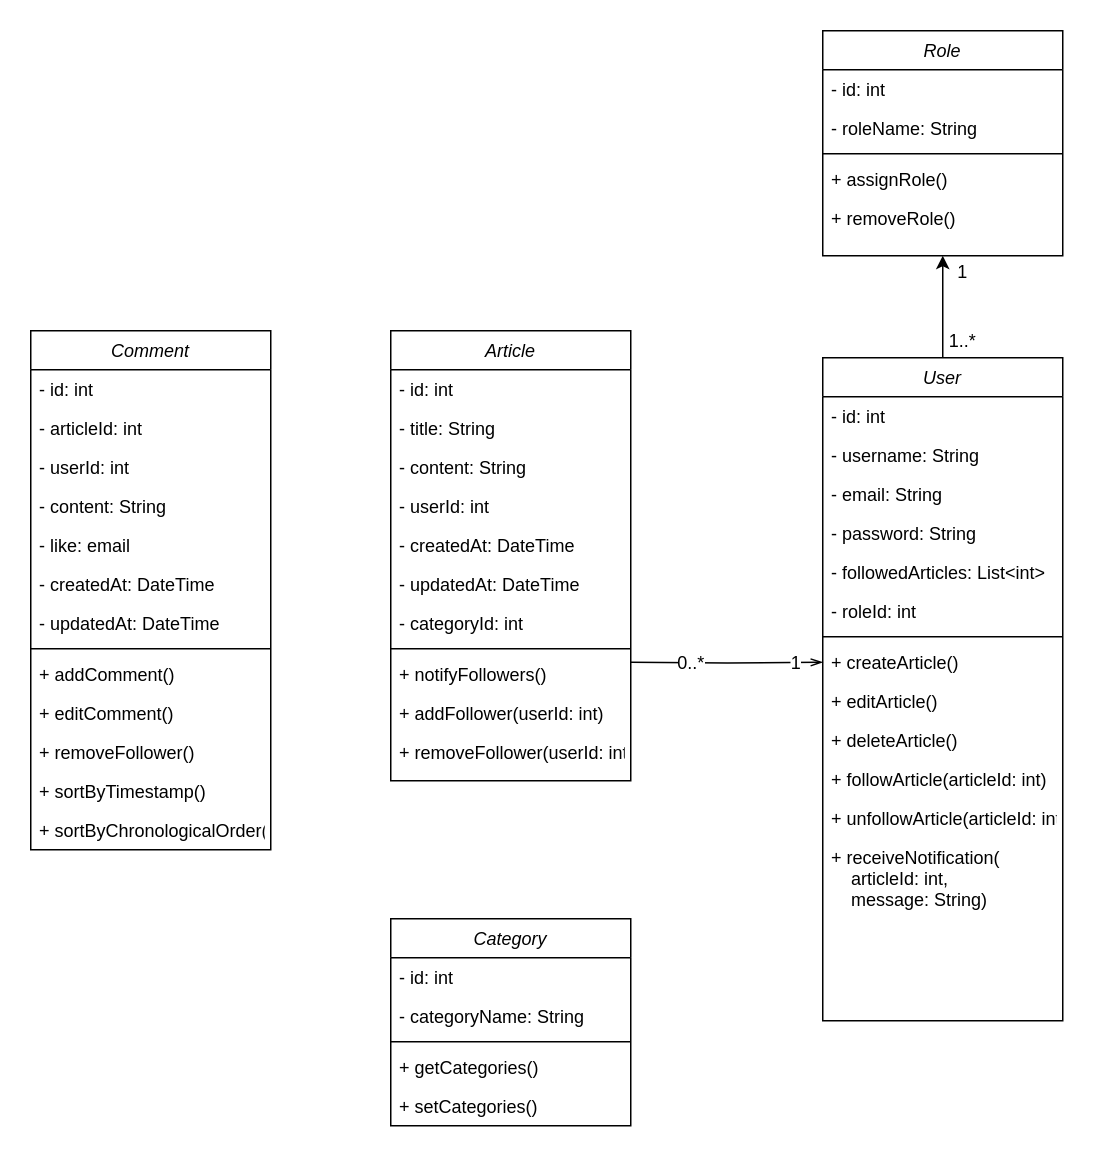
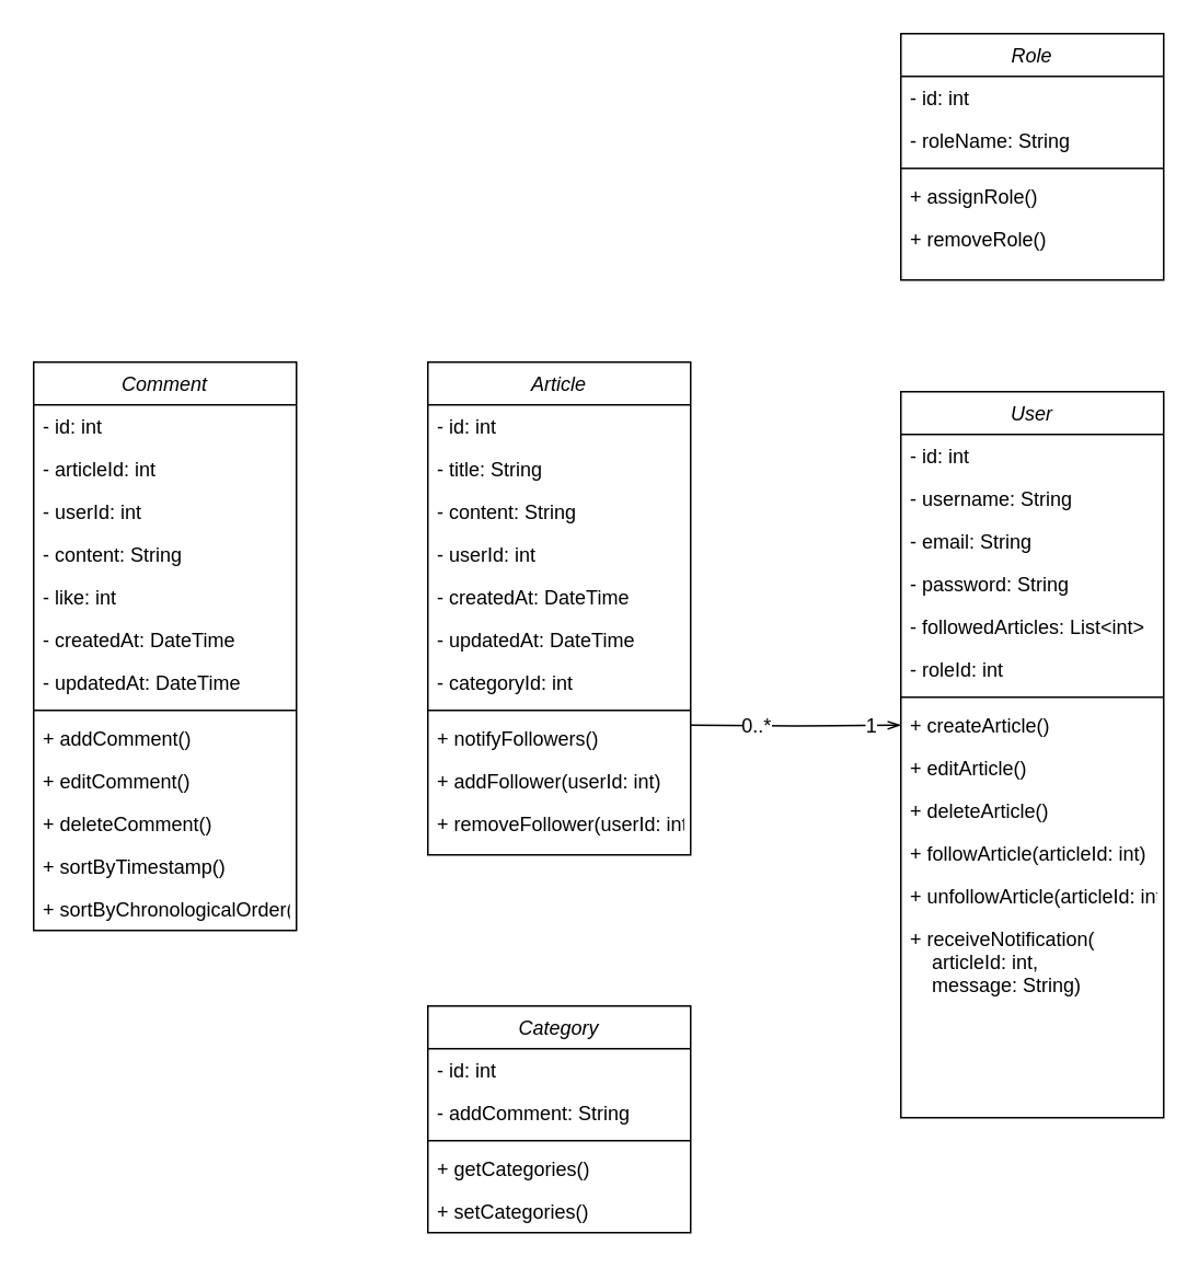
  <mxCell id="0" />
  <mxCell id="1" parent="0" />
- <mxCell id="2" value="" style="edgeStyle=orthogonalEdgeStyle;rounded=0;orthogonalLoop=1;jettySize=auto;html=1;" parent="1" source="5" target="54" edge="1"><mxGeometry relative="1" as="geometry" /></mxCell>
- <mxCell id="3" value="1..*" style="edgeLabel;html=1;align=center;verticalAlign=middle;resizable=0;points=[];fontSize=12;" vertex="1" connectable="0" parent="2"><mxGeometry x="-0.647" relative="1" as="geometry"><mxPoint x="12" as="offset" /></mxGeometry></mxCell>
- <mxCell id="4" value="1" style="edgeLabel;html=1;align=center;verticalAlign=middle;resizable=0;points=[];fontSize=12;" vertex="1" connectable="0" parent="2"><mxGeometry x="0.5" y="-2" relative="1" as="geometry"><mxPoint x="10" y="-7" as="offset" /></mxGeometry></mxCell>
  <mxCell id="5" value="User" style="swimlane;fontStyle=2;align=center;verticalAlign=top;childLayout=stackLayout;horizontal=1;startSize=26;horizontalStack=0;resizeParent=1;resizeLast=0;collapsible=1;marginBottom=0;rounded=0;shadow=0;strokeWidth=1;" parent="1" vertex="1"><mxGeometry x="548" y="238" width="160" height="442" as="geometry"><mxRectangle x="230" y="140" width="160" height="26" as="alternateBounds" /></mxGeometry></mxCell>
  <mxCell id="6" value="- id: int" style="text;align=left;verticalAlign=top;spacingLeft=4;spacingRight=4;overflow=hidden;rotatable=0;points=[[0,0.5],[1,0.5]];portConstraint=eastwest;" parent="5" vertex="1"><mxGeometry y="26" width="160" height="26" as="geometry" /></mxCell>
  <mxCell id="7" value="- username: String" style="text;align=left;verticalAlign=top;spacingLeft=4;spacingRight=4;overflow=hidden;rotatable=0;points=[[0,0.5],[1,0.5]];portConstraint=eastwest;rounded=0;shadow=0;html=0;" parent="5" vertex="1"><mxGeometry y="52" width="160" height="26" as="geometry" /></mxCell>
  <mxCell id="8" value="- email: String" style="text;align=left;verticalAlign=top;spacingLeft=4;spacingRight=4;overflow=hidden;rotatable=0;points=[[0,0.5],[1,0.5]];portConstraint=eastwest;rounded=0;shadow=0;html=0;" parent="5" vertex="1"><mxGeometry y="78" width="160" height="26" as="geometry" /></mxCell>
  <mxCell id="9" value="- password: String" style="text;align=left;verticalAlign=top;spacingLeft=4;spacingRight=4;overflow=hidden;rotatable=0;points=[[0,0.5],[1,0.5]];portConstraint=eastwest;rounded=0;shadow=0;html=0;" parent="5" vertex="1"><mxGeometry y="104" width="160" height="26" as="geometry" /></mxCell>
  <mxCell id="10" value="- followedArticles: List&lt;int&gt;" style="text;align=left;verticalAlign=top;spacingLeft=4;spacingRight=4;overflow=hidden;rotatable=0;points=[[0,0.5],[1,0.5]];portConstraint=eastwest;rounded=0;shadow=0;html=0;" vertex="1" parent="5"><mxGeometry y="130" width="160" height="26" as="geometry" /></mxCell>
  <mxCell id="11" value="- roleId: int" style="text;align=left;verticalAlign=top;spacingLeft=4;spacingRight=4;overflow=hidden;rotatable=0;points=[[0,0.5],[1,0.5]];portConstraint=eastwest;rounded=0;shadow=0;html=0;" parent="5" vertex="1"><mxGeometry y="156" width="160" height="26" as="geometry" /></mxCell>
  <mxCell id="12" value="" style="line;html=1;strokeWidth=1;align=left;verticalAlign=middle;spacingTop=-1;spacingLeft=3;spacingRight=3;rotatable=0;labelPosition=right;points=[];portConstraint=eastwest;" parent="5" vertex="1"><mxGeometry y="182" width="160" height="8" as="geometry" /></mxCell>
  <mxCell id="13" value="+ createArticle()" style="text;align=left;verticalAlign=top;spacingLeft=4;spacingRight=4;overflow=hidden;rotatable=0;points=[[0,0.5],[1,0.5]];portConstraint=eastwest;" parent="5" vertex="1"><mxGeometry y="190" width="160" height="26" as="geometry" /></mxCell>
  <mxCell id="14" value="+ editArticle()" style="text;align=left;verticalAlign=top;spacingLeft=4;spacingRight=4;overflow=hidden;rotatable=0;points=[[0,0.5],[1,0.5]];portConstraint=eastwest;" parent="5" vertex="1"><mxGeometry y="216" width="160" height="26" as="geometry" /></mxCell>
  <mxCell id="15" value="+ deleteArticle()" style="text;align=left;verticalAlign=top;spacingLeft=4;spacingRight=4;overflow=hidden;rotatable=0;points=[[0,0.5],[1,0.5]];portConstraint=eastwest;" parent="5" vertex="1"><mxGeometry y="242" width="160" height="26" as="geometry" /></mxCell>
  <mxCell id="16" value="+ followArticle(articleId: int)" style="text;align=left;verticalAlign=top;spacingLeft=4;spacingRight=4;overflow=hidden;rotatable=0;points=[[0,0.5],[1,0.5]];portConstraint=eastwest;" vertex="1" parent="5"><mxGeometry y="268" width="160" height="26" as="geometry" /></mxCell>
  <mxCell id="17" value="+ unfollowArticle(articleId: int)" style="text;align=left;verticalAlign=top;spacingLeft=4;spacingRight=4;overflow=hidden;rotatable=0;points=[[0,0.5],[1,0.5]];portConstraint=eastwest;" vertex="1" parent="5"><mxGeometry y="294" width="160" height="26" as="geometry" /></mxCell>
  <mxCell id="18" value="+ receiveNotification(&#10;    articleId: int, &#10;    message: String)" style="text;align=left;verticalAlign=top;spacingLeft=4;spacingRight=4;overflow=hidden;rotatable=0;points=[[0,0.5],[1,0.5]];portConstraint=eastwest;" vertex="1" parent="5"><mxGeometry y="320" width="160" height="44" as="geometry" /></mxCell>
  <mxCell id="19" value="Article" style="swimlane;fontStyle=2;align=center;verticalAlign=top;childLayout=stackLayout;horizontal=1;startSize=26;horizontalStack=0;resizeParent=1;resizeLast=0;collapsible=1;marginBottom=0;rounded=0;shadow=0;strokeWidth=1;" parent="1" vertex="1"><mxGeometry x="260" y="220" width="160" height="300" as="geometry"><mxRectangle x="230" y="140" width="160" height="26" as="alternateBounds" /></mxGeometry></mxCell>
  <mxCell id="20" value="- id: int" style="text;align=left;verticalAlign=top;spacingLeft=4;spacingRight=4;overflow=hidden;rotatable=0;points=[[0,0.5],[1,0.5]];portConstraint=eastwest;" parent="19" vertex="1"><mxGeometry y="26" width="160" height="26" as="geometry" /></mxCell>
  <mxCell id="21" value="- title: String" style="text;align=left;verticalAlign=top;spacingLeft=4;spacingRight=4;overflow=hidden;rotatable=0;points=[[0,0.5],[1,0.5]];portConstraint=eastwest;rounded=0;shadow=0;html=0;" parent="19" vertex="1"><mxGeometry y="52" width="160" height="26" as="geometry" /></mxCell>
  <mxCell id="22" value="- content: String" style="text;align=left;verticalAlign=top;spacingLeft=4;spacingRight=4;overflow=hidden;rotatable=0;points=[[0,0.5],[1,0.5]];portConstraint=eastwest;rounded=0;shadow=0;html=0;" parent="19" vertex="1"><mxGeometry y="78" width="160" height="26" as="geometry" /></mxCell>
  <mxCell id="23" value="- userId: int" style="text;align=left;verticalAlign=top;spacingLeft=4;spacingRight=4;overflow=hidden;rotatable=0;points=[[0,0.5],[1,0.5]];portConstraint=eastwest;rounded=0;shadow=0;html=0;" parent="19" vertex="1"><mxGeometry y="104" width="160" height="26" as="geometry" /></mxCell>
  <mxCell id="24" value="- createdAt: DateTime" style="text;align=left;verticalAlign=top;spacingLeft=4;spacingRight=4;overflow=hidden;rotatable=0;points=[[0,0.5],[1,0.5]];portConstraint=eastwest;rounded=0;shadow=0;html=0;" parent="19" vertex="1"><mxGeometry y="130" width="160" height="26" as="geometry" /></mxCell>
  <mxCell id="25" value="- updatedAt: DateTime" style="text;align=left;verticalAlign=top;spacingLeft=4;spacingRight=4;overflow=hidden;rotatable=0;points=[[0,0.5],[1,0.5]];portConstraint=eastwest;rounded=0;shadow=0;html=0;" parent="19" vertex="1"><mxGeometry y="156" width="160" height="26" as="geometry" /></mxCell>
  <mxCell id="26" value="- categoryId: int" style="text;align=left;verticalAlign=top;spacingLeft=4;spacingRight=4;overflow=hidden;rotatable=0;points=[[0,0.5],[1,0.5]];portConstraint=eastwest;rounded=0;shadow=0;html=0;" parent="19" vertex="1"><mxGeometry y="182" width="160" height="26" as="geometry" /></mxCell>
  <mxCell id="27" value="" style="line;html=1;strokeWidth=1;align=left;verticalAlign=middle;spacingTop=-1;spacingLeft=3;spacingRight=3;rotatable=0;labelPosition=right;points=[];portConstraint=eastwest;" parent="19" vertex="1"><mxGeometry y="208" width="160" height="8" as="geometry" /></mxCell>
  <mxCell id="28" value="+ notifyFollowers()" style="text;align=left;verticalAlign=top;spacingLeft=4;spacingRight=4;overflow=hidden;rotatable=0;points=[[0,0.5],[1,0.5]];portConstraint=eastwest;" parent="19" vertex="1"><mxGeometry y="216" width="160" height="26" as="geometry" /></mxCell>
  <mxCell id="29" value="+ addFollower(userId: int)" style="text;align=left;verticalAlign=top;spacingLeft=4;spacingRight=4;overflow=hidden;rotatable=0;points=[[0,0.5],[1,0.5]];portConstraint=eastwest;" vertex="1" parent="19"><mxGeometry y="242" width="160" height="26" as="geometry" /></mxCell>
  <mxCell id="30" value="+ removeFollower(userId: int)" style="text;align=left;verticalAlign=top;spacingLeft=4;spacingRight=4;overflow=hidden;rotatable=0;points=[[0,0.5],[1,0.5]];portConstraint=eastwest;" vertex="1" parent="19"><mxGeometry y="268" width="160" height="26" as="geometry" /></mxCell>
  <mxCell id="31" value="" style="edgeStyle=orthogonalEdgeStyle;rounded=0;orthogonalLoop=1;jettySize=auto;html=1;endArrow=openThin;endFill=0;shadow=0;" parent="1" target="13" edge="1"><mxGeometry relative="1" as="geometry"><mxPoint x="420" y="441" as="sourcePoint" /></mxGeometry></mxCell>
  <mxCell id="32" value="0..*" style="edgeLabel;html=1;align=center;verticalAlign=middle;resizable=0;points=[];fontSize=12;" vertex="1" connectable="0" parent="31"><mxGeometry x="-0.537" relative="1" as="geometry"><mxPoint x="10" as="offset" /></mxGeometry></mxCell>
  <mxCell id="33" value="1" style="edgeLabel;html=1;align=center;verticalAlign=middle;resizable=0;points=[];fontSize=12;" vertex="1" connectable="0" parent="31"><mxGeometry x="0.713" relative="1" as="geometry"><mxPoint as="offset" /></mxGeometry></mxCell>
  <mxCell id="34" value="Comment" style="swimlane;fontStyle=2;align=center;verticalAlign=top;childLayout=stackLayout;horizontal=1;startSize=26;horizontalStack=0;resizeParent=1;resizeLast=0;collapsible=1;marginBottom=0;rounded=0;shadow=0;strokeWidth=1;" parent="1" vertex="1"><mxGeometry x="20" y="220" width="160" height="346" as="geometry"><mxRectangle x="230" y="140" width="160" height="26" as="alternateBounds" /></mxGeometry></mxCell>
  <mxCell id="35" value="- id: int" style="text;align=left;verticalAlign=top;spacingLeft=4;spacingRight=4;overflow=hidden;rotatable=0;points=[[0,0.5],[1,0.5]];portConstraint=eastwest;" parent="34" vertex="1"><mxGeometry y="26" width="160" height="26" as="geometry" /></mxCell>
  <mxCell id="36" value="- articleId: int" style="text;align=left;verticalAlign=top;spacingLeft=4;spacingRight=4;overflow=hidden;rotatable=0;points=[[0,0.5],[1,0.5]];portConstraint=eastwest;" parent="34" vertex="1"><mxGeometry y="52" width="160" height="26" as="geometry" /></mxCell>
  <mxCell id="37" value="- userId: int" style="text;align=left;verticalAlign=top;spacingLeft=4;spacingRight=4;overflow=hidden;rotatable=0;points=[[0,0.5],[1,0.5]];portConstraint=eastwest;rounded=0;shadow=0;html=0;" parent="34" vertex="1"><mxGeometry y="78" width="160" height="26" as="geometry" /></mxCell>
  <mxCell id="38" value="- content: String" style="text;align=left;verticalAlign=top;spacingLeft=4;spacingRight=4;overflow=hidden;rotatable=0;points=[[0,0.5],[1,0.5]];portConstraint=eastwest;rounded=0;shadow=0;html=0;" parent="34" vertex="1"><mxGeometry y="104" width="160" height="26" as="geometry" /></mxCell>
- <mxCell id="39" value="- like: email" style="text;align=left;verticalAlign=top;spacingLeft=4;spacingRight=4;overflow=hidden;rotatable=0;points=[[0,0.5],[1,0.5]];portConstraint=eastwest;rounded=0;shadow=0;html=0;" parent="34" vertex="1"><mxGeometry y="130" width="160" height="26" as="geometry" /></mxCell>
+ <mxCell id="39" value="- like: int" style="text;align=left;verticalAlign=top;spacingLeft=4;spacingRight=4;overflow=hidden;rotatable=0;points=[[0,0.5],[1,0.5]];portConstraint=eastwest;rounded=0;shadow=0;html=0;" parent="34" vertex="1"><mxGeometry y="130" width="160" height="26" as="geometry" /></mxCell>
  <mxCell id="40" value="- createdAt: DateTime" style="text;align=left;verticalAlign=top;spacingLeft=4;spacingRight=4;overflow=hidden;rotatable=0;points=[[0,0.5],[1,0.5]];portConstraint=eastwest;rounded=0;shadow=0;html=0;" parent="34" vertex="1"><mxGeometry y="156" width="160" height="26" as="geometry" /></mxCell>
  <mxCell id="41" value="- updatedAt: DateTime" style="text;align=left;verticalAlign=top;spacingLeft=4;spacingRight=4;overflow=hidden;rotatable=0;points=[[0,0.5],[1,0.5]];portConstraint=eastwest;rounded=0;shadow=0;html=0;" parent="34" vertex="1"><mxGeometry y="182" width="160" height="26" as="geometry" /></mxCell>
  <mxCell id="42" value="" style="line;html=1;strokeWidth=1;align=left;verticalAlign=middle;spacingTop=-1;spacingLeft=3;spacingRight=3;rotatable=0;labelPosition=right;points=[];portConstraint=eastwest;" parent="34" vertex="1"><mxGeometry y="208" width="160" height="8" as="geometry" /></mxCell>
  <mxCell id="43" value="+ addComment()" style="text;align=left;verticalAlign=top;spacingLeft=4;spacingRight=4;overflow=hidden;rotatable=0;points=[[0,0.5],[1,0.5]];portConstraint=eastwest;" vertex="1" parent="34"><mxGeometry y="216" width="160" height="26" as="geometry" /></mxCell>
  <mxCell id="44" value="+ editComment()" style="text;align=left;verticalAlign=top;spacingLeft=4;spacingRight=4;overflow=hidden;rotatable=0;points=[[0,0.5],[1,0.5]];portConstraint=eastwest;" vertex="1" parent="34"><mxGeometry y="242" width="160" height="26" as="geometry" /></mxCell>
- <mxCell id="45" value="+ removeFollower()" style="text;align=left;verticalAlign=top;spacingLeft=4;spacingRight=4;overflow=hidden;rotatable=0;points=[[0,0.5],[1,0.5]];portConstraint=eastwest;" vertex="1" parent="34"><mxGeometry y="268" width="160" height="26" as="geometry" /></mxCell>
+ <mxCell id="45" value="+ deleteComment()" style="text;align=left;verticalAlign=top;spacingLeft=4;spacingRight=4;overflow=hidden;rotatable=0;points=[[0,0.5],[1,0.5]];portConstraint=eastwest;" vertex="1" parent="34"><mxGeometry y="268" width="160" height="26" as="geometry" /></mxCell>
  <mxCell id="46" value="+ sortByTimestamp()" style="text;align=left;verticalAlign=top;spacingLeft=4;spacingRight=4;overflow=hidden;rotatable=0;points=[[0,0.5],[1,0.5]];portConstraint=eastwest;" vertex="1" parent="34"><mxGeometry y="294" width="160" height="26" as="geometry" /></mxCell>
  <mxCell id="47" value="+ sortByChronologicalOrder()" style="text;align=left;verticalAlign=top;spacingLeft=4;spacingRight=4;overflow=hidden;rotatable=0;points=[[0,0.5],[1,0.5]];portConstraint=eastwest;" parent="34" vertex="1"><mxGeometry y="320" width="160" height="26" as="geometry" /></mxCell>
  <mxCell id="48" value="Category" style="swimlane;fontStyle=2;align=center;verticalAlign=top;childLayout=stackLayout;horizontal=1;startSize=26;horizontalStack=0;resizeParent=1;resizeLast=0;collapsible=1;marginBottom=0;rounded=0;shadow=0;strokeWidth=1;" parent="1" vertex="1"><mxGeometry x="260" y="612" width="160" height="138" as="geometry"><mxRectangle x="230" y="140" width="160" height="26" as="alternateBounds" /></mxGeometry></mxCell>
  <mxCell id="49" value="- id: int" style="text;align=left;verticalAlign=top;spacingLeft=4;spacingRight=4;overflow=hidden;rotatable=0;points=[[0,0.5],[1,0.5]];portConstraint=eastwest;" parent="48" vertex="1"><mxGeometry y="26" width="160" height="26" as="geometry" /></mxCell>
- <mxCell id="50" value="- categoryName: String" style="text;align=left;verticalAlign=top;spacingLeft=4;spacingRight=4;overflow=hidden;rotatable=0;points=[[0,0.5],[1,0.5]];portConstraint=eastwest;rounded=0;shadow=0;html=0;" parent="48" vertex="1"><mxGeometry y="52" width="160" height="26" as="geometry" /></mxCell>
+ <mxCell id="50" value="- addComment: String" style="text;align=left;verticalAlign=top;spacingLeft=4;spacingRight=4;overflow=hidden;rotatable=0;points=[[0,0.5],[1,0.5]];portConstraint=eastwest;rounded=0;shadow=0;html=0;" parent="48" vertex="1"><mxGeometry y="52" width="160" height="26" as="geometry" /></mxCell>
  <mxCell id="51" value="" style="line;html=1;strokeWidth=1;align=left;verticalAlign=middle;spacingTop=-1;spacingLeft=3;spacingRight=3;rotatable=0;labelPosition=right;points=[];portConstraint=eastwest;" parent="48" vertex="1"><mxGeometry y="78" width="160" height="8" as="geometry" /></mxCell>
  <mxCell id="52" value="+ getCategories()" style="text;align=left;verticalAlign=top;spacingLeft=4;spacingRight=4;overflow=hidden;rotatable=0;points=[[0,0.5],[1,0.5]];portConstraint=eastwest;" parent="48" vertex="1"><mxGeometry y="86" width="160" height="26" as="geometry" /></mxCell>
  <mxCell id="53" value="+ setCategories()" style="text;align=left;verticalAlign=top;spacingLeft=4;spacingRight=4;overflow=hidden;rotatable=0;points=[[0,0.5],[1,0.5]];portConstraint=eastwest;" parent="48" vertex="1"><mxGeometry y="112" width="160" height="26" as="geometry" /></mxCell>
  <mxCell id="54" value="Role" style="swimlane;fontStyle=2;align=center;verticalAlign=top;childLayout=stackLayout;horizontal=1;startSize=26;horizontalStack=0;resizeParent=1;resizeLast=0;collapsible=1;marginBottom=0;rounded=0;shadow=0;strokeWidth=1;" parent="1" vertex="1"><mxGeometry x="548" y="20" width="160" height="150" as="geometry"><mxRectangle x="230" y="140" width="160" height="26" as="alternateBounds" /></mxGeometry></mxCell>
  <mxCell id="55" value="- id: int" style="text;align=left;verticalAlign=top;spacingLeft=4;spacingRight=4;overflow=hidden;rotatable=0;points=[[0,0.5],[1,0.5]];portConstraint=eastwest;" parent="54" vertex="1"><mxGeometry y="26" width="160" height="26" as="geometry" /></mxCell>
  <mxCell id="56" value="- roleName: String" style="text;align=left;verticalAlign=top;spacingLeft=4;spacingRight=4;overflow=hidden;rotatable=0;points=[[0,0.5],[1,0.5]];portConstraint=eastwest;rounded=0;shadow=0;html=0;" parent="54" vertex="1"><mxGeometry y="52" width="160" height="26" as="geometry" /></mxCell>
  <mxCell id="57" value="" style="line;html=1;strokeWidth=1;align=left;verticalAlign=middle;spacingTop=-1;spacingLeft=3;spacingRight=3;rotatable=0;labelPosition=right;points=[];portConstraint=eastwest;" parent="54" vertex="1"><mxGeometry y="78" width="160" height="8" as="geometry" /></mxCell>
  <mxCell id="58" value="+ assignRole()" style="text;align=left;verticalAlign=top;spacingLeft=4;spacingRight=4;overflow=hidden;rotatable=0;points=[[0,0.5],[1,0.5]];portConstraint=eastwest;" parent="54" vertex="1"><mxGeometry y="86" width="160" height="26" as="geometry" /></mxCell>
  <mxCell id="59" value="+ removeRole()" style="text;align=left;verticalAlign=top;spacingLeft=4;spacingRight=4;overflow=hidden;rotatable=0;points=[[0,0.5],[1,0.5]];portConstraint=eastwest;" parent="54" vertex="1"><mxGeometry y="112" width="160" height="26" as="geometry" /></mxCell>
